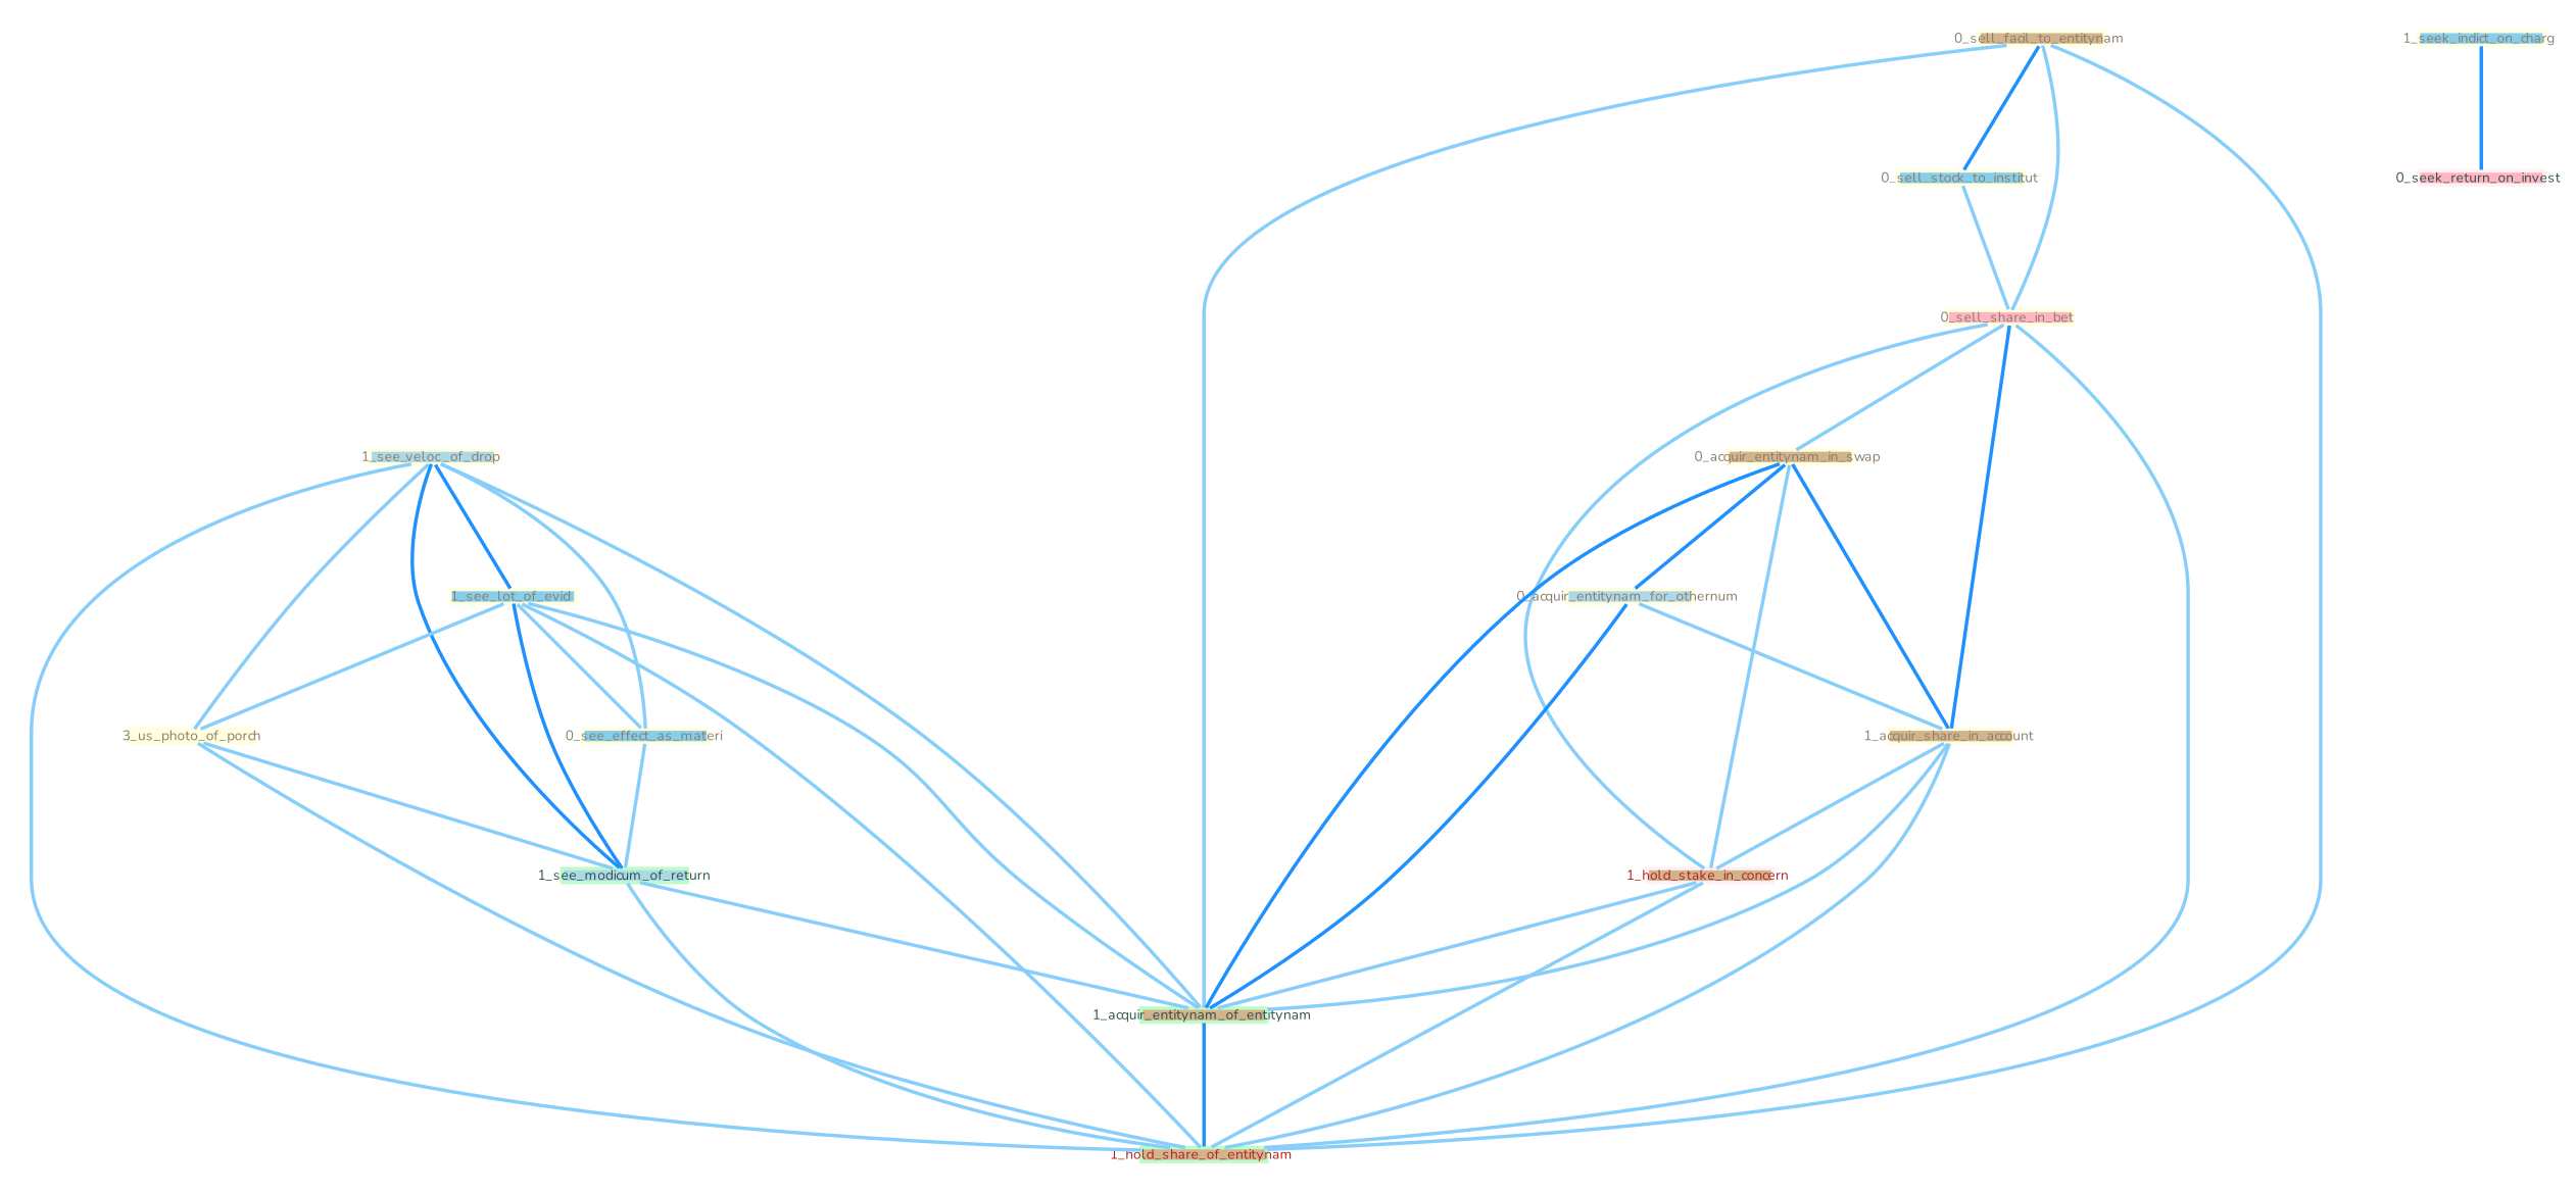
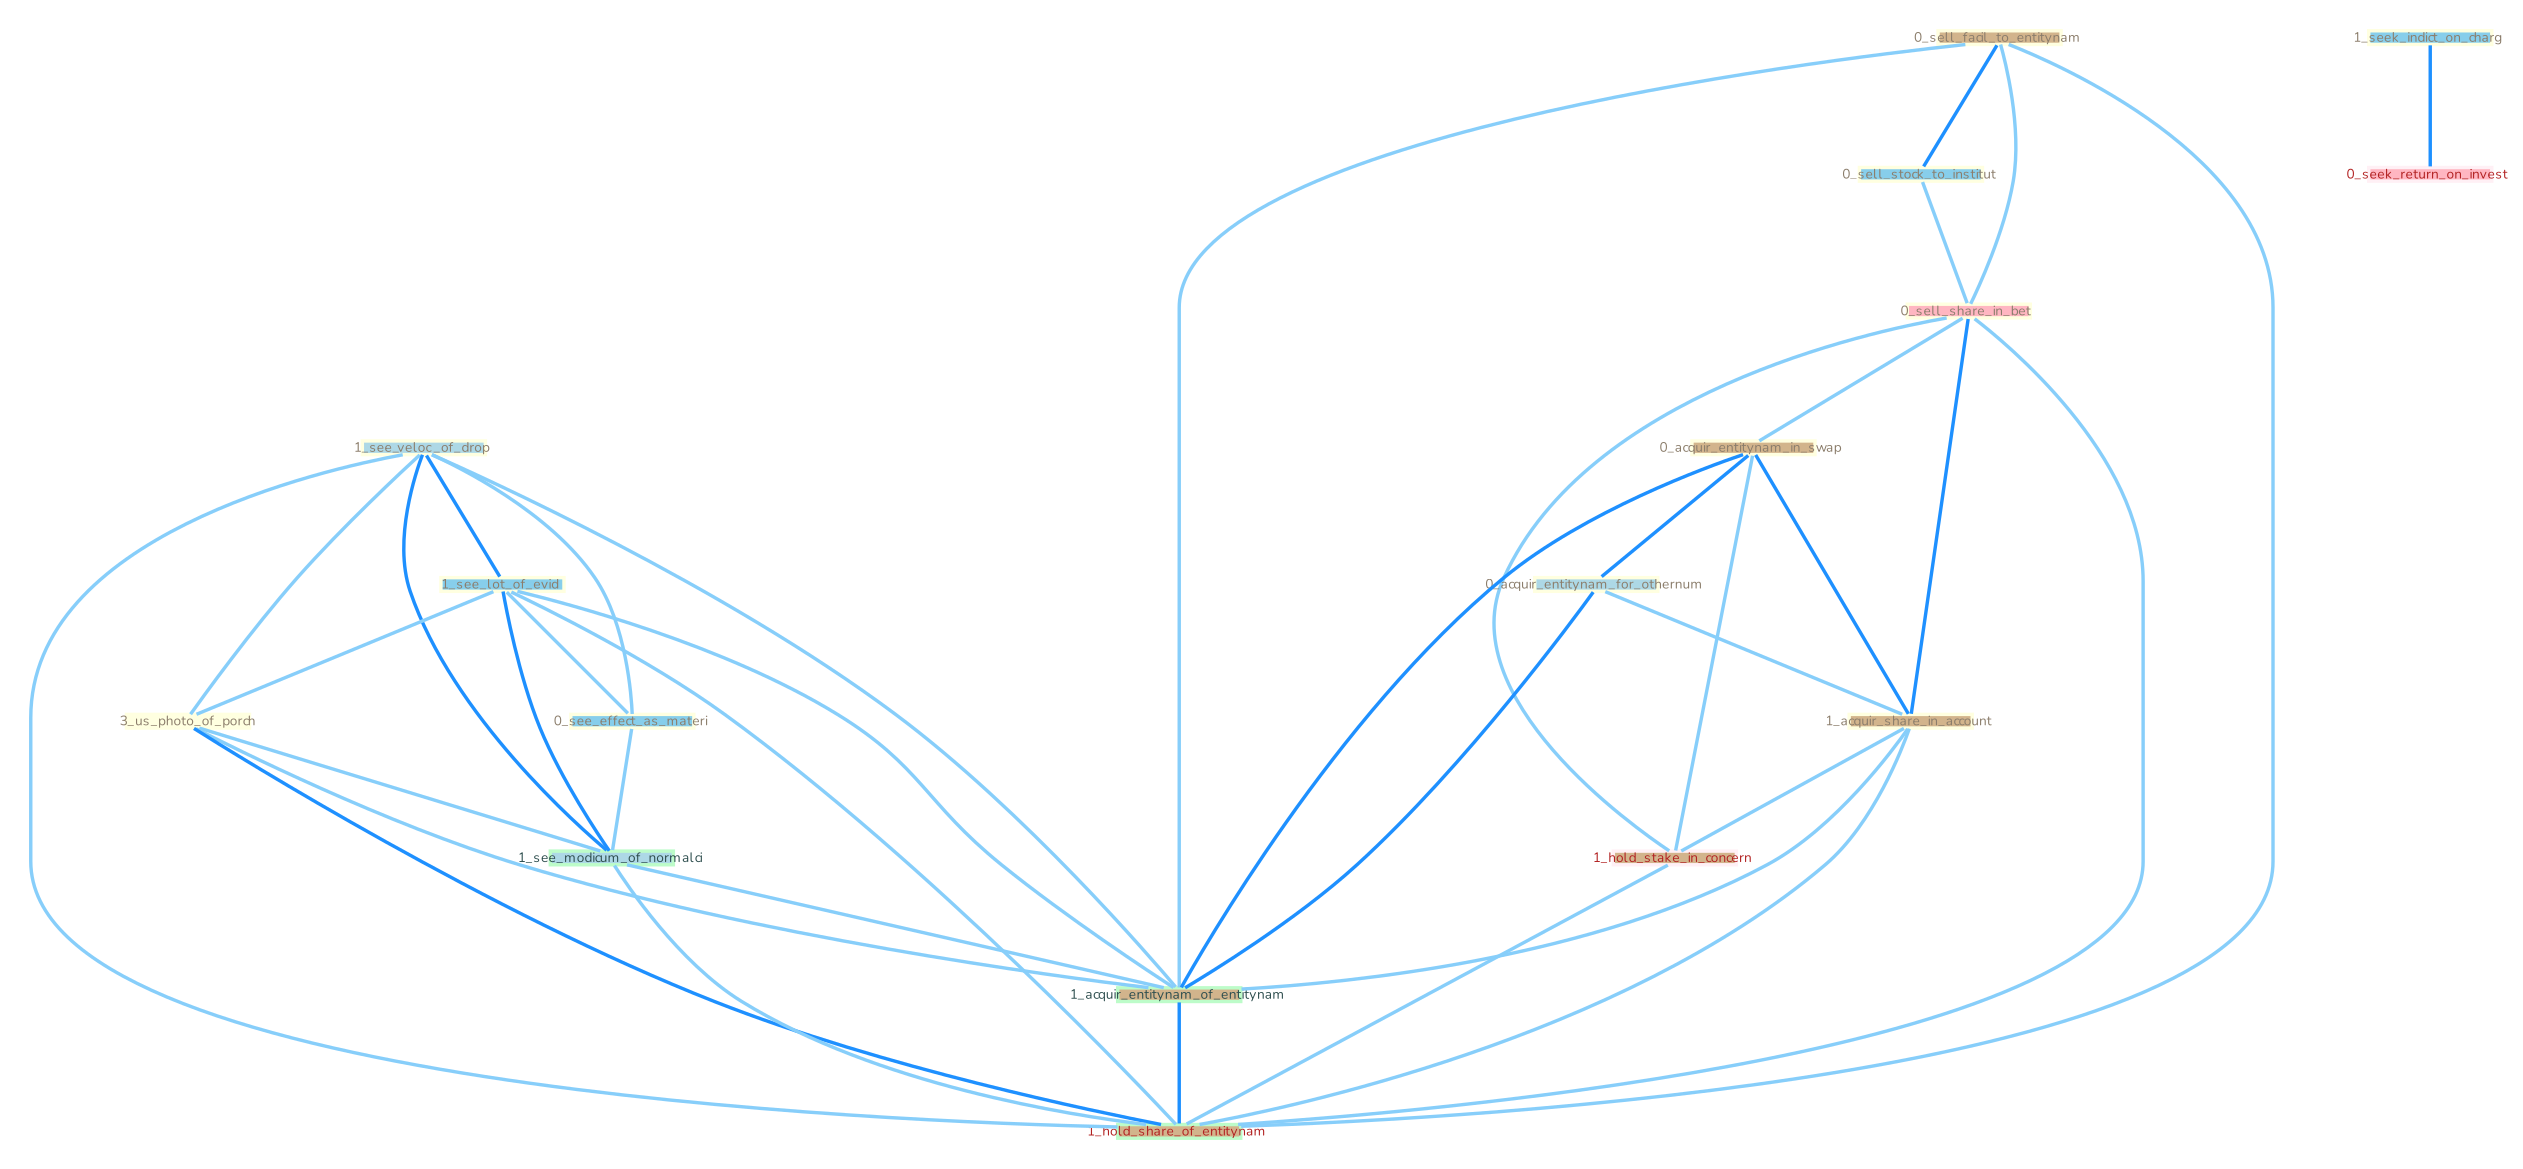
  graph {
    fontname=Nunito
    node [color="#ffffe0" fillcolor=tan fixedsize=true fontcolor="#8b7d6b" fontname=Nunito fontsize=4 shape=polygon style=filled]
    edge [color="#87cefa" fontname=Nunito w=1]
    "1_see_veloc_of_drop " [fillcolor=lightblue height=.06 width=.5]
    "0_sell_facil_to_entitynam " [height=.06 width=.5]
    "0_sell_stock_to_institut " [fillcolor=skyblue height=.06 width=.5]
    "1_seek_indict_on_charg " [fillcolor=skyblue height=.06 width=.5]
    "0_sell_share_in_bet " [fillcolor=lightpink height=.06 width=.5]
    "0_acquir_entitynam_in_swap " [height=.06 width=.5]
    "1_see_lot_of_evid " [fillcolor=skyblue height=.06 width=.5]
    "0_acquir_entitynam_for_othernum " [fillcolor=lightblue height=.06 width=.5]
    n9 [fillcolor=lightyellow height=.06 label="3_us_photo_of_porch" width=.5]
    "0_see_effect_as_materi " [fillcolor=skyblue height=.06 width=.5]
    "1_acquir_share_in_account " [height=.06 width=.5]
    "1_hold_stake_in_concern " [color="#fff0f5" fontcolor="#b22222" height=.06 width=.5]
-   "0_seek_return_on_invest " [color="#fff0f5" fillcolor=lightpink fontcolor="#2f4f4f" height=.06 width=.5]
-   "1_see_modicum_of_normalci " [color="#BDFCC9" fillcolor=lightblue fontcolor="#2f4f4f" height=.06 width=.5 label="1_see_modicum_of_return"]
+   "0_seek_return_on_invest " [color="#fff0f5" fillcolor=lightpink fontcolor="#b22222" height=.06 width=.5]
+   "1_see_modicum_of_normalci " [color="#BDFCC9" fillcolor=lightblue fontcolor="#2f4f4f" height=.06 width=.5]
    "1_acquir_entitynam_of_entitynam " [color="#BDFCC9" fontcolor="#2f4f4f" height=.06 width=.5]
    "1_hold_share_of_entitynam " [color="#BDFCC9" fontcolor="#b22222" height=.06 width=.5]
    subgraph sub_1 {
      "1_see_veloc_of_drop "
      "0_sell_facil_to_entitynam "
      "0_sell_stock_to_institut "
      "1_seek_indict_on_charg "
      "0_sell_share_in_bet "
      "0_acquir_entitynam_in_swap "
      "1_see_lot_of_evid "
      "0_acquir_entitynam_for_othernum "
      n9
      "0_see_effect_as_materi "
      "1_acquir_share_in_account "
    }
    subgraph sub_2 {
      "1_hold_stake_in_concern "
      "0_seek_return_on_invest "
    }
    "1_see_veloc_of_drop " -- "1_see_lot_of_evid " [color="#1e90ff" w=2]
    "1_see_veloc_of_drop " -- n9
    "1_see_veloc_of_drop " -- "0_see_effect_as_materi "
    "1_see_veloc_of_drop " -- "1_see_modicum_of_normalci " [color="#1e90ff" w=2]
    "1_see_veloc_of_drop " -- "1_acquir_entitynam_of_entitynam "
    "1_see_veloc_of_drop " -- "1_hold_share_of_entitynam "
    "0_sell_facil_to_entitynam " -- "0_sell_stock_to_institut " [color="#1e90ff" w=2]
    "0_sell_facil_to_entitynam " -- "0_sell_share_in_bet "
    "0_sell_facil_to_entitynam " -- "1_acquir_entitynam_of_entitynam "
    "0_sell_facil_to_entitynam " -- "1_hold_share_of_entitynam "
    "0_sell_stock_to_institut " -- "0_sell_share_in_bet "
    "1_seek_indict_on_charg " -- "0_seek_return_on_invest " [color="#1e90ff" w=2]
    "0_sell_share_in_bet " -- "0_acquir_entitynam_in_swap "
    "0_sell_share_in_bet " -- "1_acquir_share_in_account " [color="#1e90ff" w=2]
    "0_sell_share_in_bet " -- "1_hold_stake_in_concern "
    "0_sell_share_in_bet " -- "1_hold_share_of_entitynam "
    "0_acquir_entitynam_in_swap " -- "0_acquir_entitynam_for_othernum " [color="#1e90ff" w=2]
    "0_acquir_entitynam_in_swap " -- "1_acquir_share_in_account " [color="#1e90ff" w=2]
    "0_acquir_entitynam_in_swap " -- "1_hold_stake_in_concern "
    "0_acquir_entitynam_in_swap " -- "1_acquir_entitynam_of_entitynam " [color="#1e90ff" w=2]
    "1_see_lot_of_evid " -- n9
    "1_see_lot_of_evid " -- "0_see_effect_as_materi "
    "1_see_lot_of_evid " -- "1_see_modicum_of_normalci " [color="#1e90ff" w=2]
    "1_see_lot_of_evid " -- "1_acquir_entitynam_of_entitynam "
    "1_see_lot_of_evid " -- "1_hold_share_of_entitynam "
    "0_acquir_entitynam_for_othernum " -- "1_acquir_share_in_account "
    "0_acquir_entitynam_for_othernum " -- "1_acquir_entitynam_of_entitynam " [color="#1e90ff" w=2]
    n9 -- "1_see_modicum_of_normalci "
-   "1_hold_stake_in_concern " -- "1_acquir_entitynam_of_entitynam "
-   n9 -- "1_hold_share_of_entitynam "
+   n9 -- "1_acquir_entitynam_of_entitynam "
+   n9 -- "1_hold_share_of_entitynam " [color="#1e90ff"]
    "0_see_effect_as_materi " -- "1_see_modicum_of_normalci "
    "1_acquir_share_in_account " -- "1_hold_stake_in_concern "
    "1_acquir_share_in_account " -- "1_acquir_entitynam_of_entitynam "
    "1_acquir_share_in_account " -- "1_hold_share_of_entitynam "
    "1_hold_stake_in_concern " -- "1_hold_share_of_entitynam "
    "1_see_modicum_of_normalci " -- "1_acquir_entitynam_of_entitynam "
    "1_see_modicum_of_normalci " -- "1_hold_share_of_entitynam "
    "1_acquir_entitynam_of_entitynam " -- "1_hold_share_of_entitynam " [color="#1e90ff" w=2]
  }
